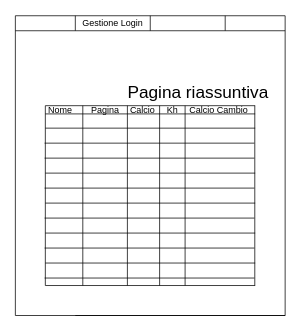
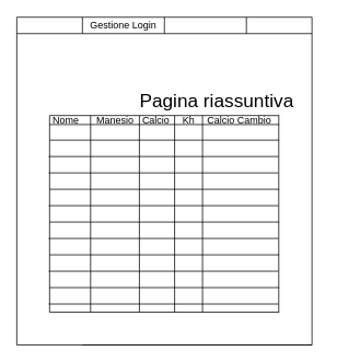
  <mxCell id="0" />
  <mxCell id="1" parent="0" />
  <mxCell id="2" value="Gestione Login" style="text;html=1;strokeColor=none;fillColor=none;align=center;verticalAlign=middle;whiteSpace=wrap;rounded=0;" parent="1" vertex="1"><mxGeometry x="100" y="20" width="100" height="20" as="geometry" /></mxCell>
  <mxCell id="3" value="Nome" style="text;html=1;strokeColor=none;fillColor=none;align=center;verticalAlign=middle;whiteSpace=wrap;rounded=0;" parent="1" vertex="1"><mxGeometry x="60" y="140" width="40" height="11" as="geometry" /></mxCell>
  <mxCell id="4" value="" style="endArrow=none;html=1;" edge="1" parent="1"><mxGeometry width="50" height="50" relative="1" as="geometry"><mxPoint x="20" y="20" as="sourcePoint" /><mxPoint x="380" y="20" as="targetPoint" /></mxGeometry></mxCell>
  <mxCell id="5" value="" style="endArrow=none;html=1;" edge="1" parent="1"><mxGeometry width="50" height="50" relative="1" as="geometry"><mxPoint x="20" y="420" as="sourcePoint" /><mxPoint x="380" y="420" as="targetPoint" /></mxGeometry></mxCell>
  <mxCell id="6" value="" style="endArrow=none;html=1;" edge="1" parent="1"><mxGeometry width="50" height="50" relative="1" as="geometry"><mxPoint x="20" y="420" as="sourcePoint" /><mxPoint x="20" y="20" as="targetPoint" /></mxGeometry></mxCell>
  <mxCell id="7" value="" style="endArrow=none;html=1;" edge="1" parent="1"><mxGeometry width="50" height="50" relative="1" as="geometry"><mxPoint x="380" y="420" as="sourcePoint" /><mxPoint x="380" y="20" as="targetPoint" /></mxGeometry></mxCell>
  <mxCell id="8" value="" style="endArrow=none;html=1;" edge="1" parent="1"><mxGeometry width="50" height="50" relative="1" as="geometry"><mxPoint x="20" y="40" as="sourcePoint" /><mxPoint x="380" y="40" as="targetPoint" /></mxGeometry></mxCell>
  <mxCell id="9" value="" style="endArrow=none;html=1;" edge="1" parent="1"><mxGeometry width="50" height="50" relative="1" as="geometry"><mxPoint x="100" y="40" as="sourcePoint" /><mxPoint x="100" y="20" as="targetPoint" /></mxGeometry></mxCell>
  <mxCell id="10" value="" style="endArrow=none;html=1;" edge="1" parent="1"><mxGeometry width="50" height="50" relative="1" as="geometry"><mxPoint x="200" y="40" as="sourcePoint" /><mxPoint x="200" y="20" as="targetPoint" /></mxGeometry></mxCell>
  <mxCell id="11" value="" style="endArrow=none;html=1;" edge="1" parent="1"><mxGeometry width="50" height="50" relative="1" as="geometry"><mxPoint x="300" y="40" as="sourcePoint" /><mxPoint x="300" y="20" as="targetPoint" /></mxGeometry></mxCell>
  <mxCell id="12" value="Pagina riassuntiva" style="text;html=1;strokeColor=none;fillColor=none;align=center;verticalAlign=middle;whiteSpace=wrap;rounded=0;fontSize=23;" vertex="1" parent="1"><mxGeometry x="139" y="112" width="250" height="20" as="geometry" /></mxCell>
  <mxCell id="13" value="" style="endArrow=none;html=1;" edge="1" parent="1"><mxGeometry width="50" height="50" relative="1" as="geometry"><mxPoint x="60" y="140" as="sourcePoint" /><mxPoint x="340" y="140" as="targetPoint" /></mxGeometry></mxCell>
  <mxCell id="14" value="Kh" style="text;html=1;strokeColor=none;fillColor=none;align=center;verticalAlign=middle;whiteSpace=wrap;rounded=0;" vertex="1" parent="1"><mxGeometry x="213" y="140" width="34" height="11" as="geometry" /></mxCell>
- <mxCell id="15" value="Pagina" style="text;html=1;strokeColor=none;fillColor=none;align=center;verticalAlign=middle;whiteSpace=wrap;rounded=0;" vertex="1" parent="1"><mxGeometry x="120" y="140" width="40" height="11" as="geometry" /></mxCell>
+ <mxCell id="15" value="Manesio" style="text;html=1;strokeColor=none;fillColor=none;align=center;verticalAlign=middle;whiteSpace=wrap;rounded=0;" vertex="1" parent="1"><mxGeometry x="120" y="140" width="40" height="11" as="geometry" /></mxCell>
  <mxCell id="16" value="Calcio" style="text;html=1;strokeColor=none;fillColor=none;align=center;verticalAlign=middle;whiteSpace=wrap;rounded=0;" vertex="1" parent="1"><mxGeometry x="170" y="140" width="40" height="11" as="geometry" /></mxCell>
  <mxCell id="17" value="Calcio Cambio" style="text;html=1;strokeColor=none;fillColor=none;align=center;verticalAlign=middle;whiteSpace=wrap;rounded=0;" vertex="1" parent="1"><mxGeometry x="243" y="140" width="97" height="11" as="geometry" /></mxCell>
  <mxCell id="18" value="" style="endArrow=none;html=1;" edge="1" parent="1"><mxGeometry width="50" height="50" relative="1" as="geometry"><mxPoint x="60" y="380" as="sourcePoint" /><mxPoint x="60" y="140" as="targetPoint" /></mxGeometry></mxCell>
  <mxCell id="19" value="" style="endArrow=none;html=1;" edge="1" parent="1"><mxGeometry width="50" height="50" relative="1" as="geometry"><mxPoint x="339.5" y="380" as="sourcePoint" /><mxPoint x="339.5" y="140" as="targetPoint" /></mxGeometry></mxCell>
  <mxCell id="20" value="" style="endArrow=none;html=1;" edge="1" parent="1"><mxGeometry width="50" height="50" relative="1" as="geometry"><mxPoint x="60" y="380" as="sourcePoint" /><mxPoint x="340" y="380" as="targetPoint" /></mxGeometry></mxCell>
  <mxCell id="21" value="" style="endArrow=none;html=1;" edge="1" parent="1"><mxGeometry width="50" height="50" relative="1" as="geometry"><mxPoint x="212.5" y="380" as="sourcePoint" /><mxPoint x="212.5" y="140" as="targetPoint" /></mxGeometry></mxCell>
  <mxCell id="22" value="" style="endArrow=none;html=1;" edge="1" parent="1"><mxGeometry width="50" height="50" relative="1" as="geometry"><mxPoint x="246.5" y="380" as="sourcePoint" /><mxPoint x="246.5" y="140" as="targetPoint" /></mxGeometry></mxCell>
  <mxCell id="23" value="" style="endArrow=none;html=1;" edge="1" parent="1"><mxGeometry width="50" height="50" relative="1" as="geometry"><mxPoint x="169.5" y="380" as="sourcePoint" /><mxPoint x="169.5" y="140" as="targetPoint" /></mxGeometry></mxCell>
  <mxCell id="24" value="" style="endArrow=none;html=1;" edge="1" parent="1"><mxGeometry width="50" height="50" relative="1" as="geometry"><mxPoint x="110" y="380" as="sourcePoint" /><mxPoint x="110" y="140" as="targetPoint" /></mxGeometry></mxCell>
  <mxCell id="25" value="" style="endArrow=none;html=1;" edge="1" parent="1"><mxGeometry width="50" height="50" relative="1" as="geometry"><mxPoint x="60" y="151" as="sourcePoint" /><mxPoint x="340" y="151" as="targetPoint" /></mxGeometry></mxCell>
  <mxCell id="26" value="" style="endArrow=none;html=1;" edge="1" parent="1"><mxGeometry width="50" height="50" relative="1" as="geometry"><mxPoint x="60" y="170" as="sourcePoint" /><mxPoint x="340" y="170" as="targetPoint" /></mxGeometry></mxCell>
  <mxCell id="27" value="" style="endArrow=none;html=1;" edge="1" parent="1"><mxGeometry width="50" height="50" relative="1" as="geometry"><mxPoint x="59" y="190" as="sourcePoint" /><mxPoint x="339" y="190" as="targetPoint" /></mxGeometry></mxCell>
  <mxCell id="28" value="" style="endArrow=none;html=1;" edge="1" parent="1"><mxGeometry width="50" height="50" relative="1" as="geometry"><mxPoint x="59" y="210" as="sourcePoint" /><mxPoint x="339" y="210" as="targetPoint" /></mxGeometry></mxCell>
  <mxCell id="29" value="" style="endArrow=none;html=1;" edge="1" parent="1"><mxGeometry width="50" height="50" relative="1" as="geometry"><mxPoint x="100" y="420" as="sourcePoint" /><mxPoint x="380" y="420" as="targetPoint" /></mxGeometry></mxCell>
  <mxCell id="30" value="" style="endArrow=none;html=1;" edge="1" parent="1"><mxGeometry width="50" height="50" relative="1" as="geometry"><mxPoint x="60" y="230" as="sourcePoint" /><mxPoint x="340" y="230" as="targetPoint" /></mxGeometry></mxCell>
  <mxCell id="31" value="" style="endArrow=none;html=1;" edge="1" parent="1"><mxGeometry width="50" height="50" relative="1" as="geometry"><mxPoint x="59" y="250" as="sourcePoint" /><mxPoint x="339" y="250" as="targetPoint" /></mxGeometry></mxCell>
  <mxCell id="32" value="" style="endArrow=none;html=1;" edge="1" parent="1"><mxGeometry width="50" height="50" relative="1" as="geometry"><mxPoint x="60" y="270" as="sourcePoint" /><mxPoint x="340" y="270" as="targetPoint" /></mxGeometry></mxCell>
  <mxCell id="33" value="" style="endArrow=none;html=1;" edge="1" parent="1"><mxGeometry width="50" height="50" relative="1" as="geometry"><mxPoint x="60" y="310" as="sourcePoint" /><mxPoint x="340" y="310" as="targetPoint" /></mxGeometry></mxCell>
  <mxCell id="34" value="" style="endArrow=none;html=1;" edge="1" parent="1"><mxGeometry width="50" height="50" relative="1" as="geometry"><mxPoint x="59" y="290" as="sourcePoint" /><mxPoint x="339" y="290" as="targetPoint" /></mxGeometry></mxCell>
  <mxCell id="35" value="" style="endArrow=none;html=1;" edge="1" parent="1"><mxGeometry width="50" height="50" relative="1" as="geometry"><mxPoint x="59" y="330" as="sourcePoint" /><mxPoint x="339" y="330" as="targetPoint" /></mxGeometry></mxCell>
  <mxCell id="36" value="" style="endArrow=none;html=1;" edge="1" parent="1"><mxGeometry width="50" height="50" relative="1" as="geometry"><mxPoint x="60" y="350" as="sourcePoint" /><mxPoint x="340" y="350" as="targetPoint" /></mxGeometry></mxCell>
  <mxCell id="37" value="" style="endArrow=none;html=1;" edge="1" parent="1"><mxGeometry width="50" height="50" relative="1" as="geometry"><mxPoint x="59" y="370" as="sourcePoint" /><mxPoint x="339" y="370" as="targetPoint" /></mxGeometry></mxCell>
